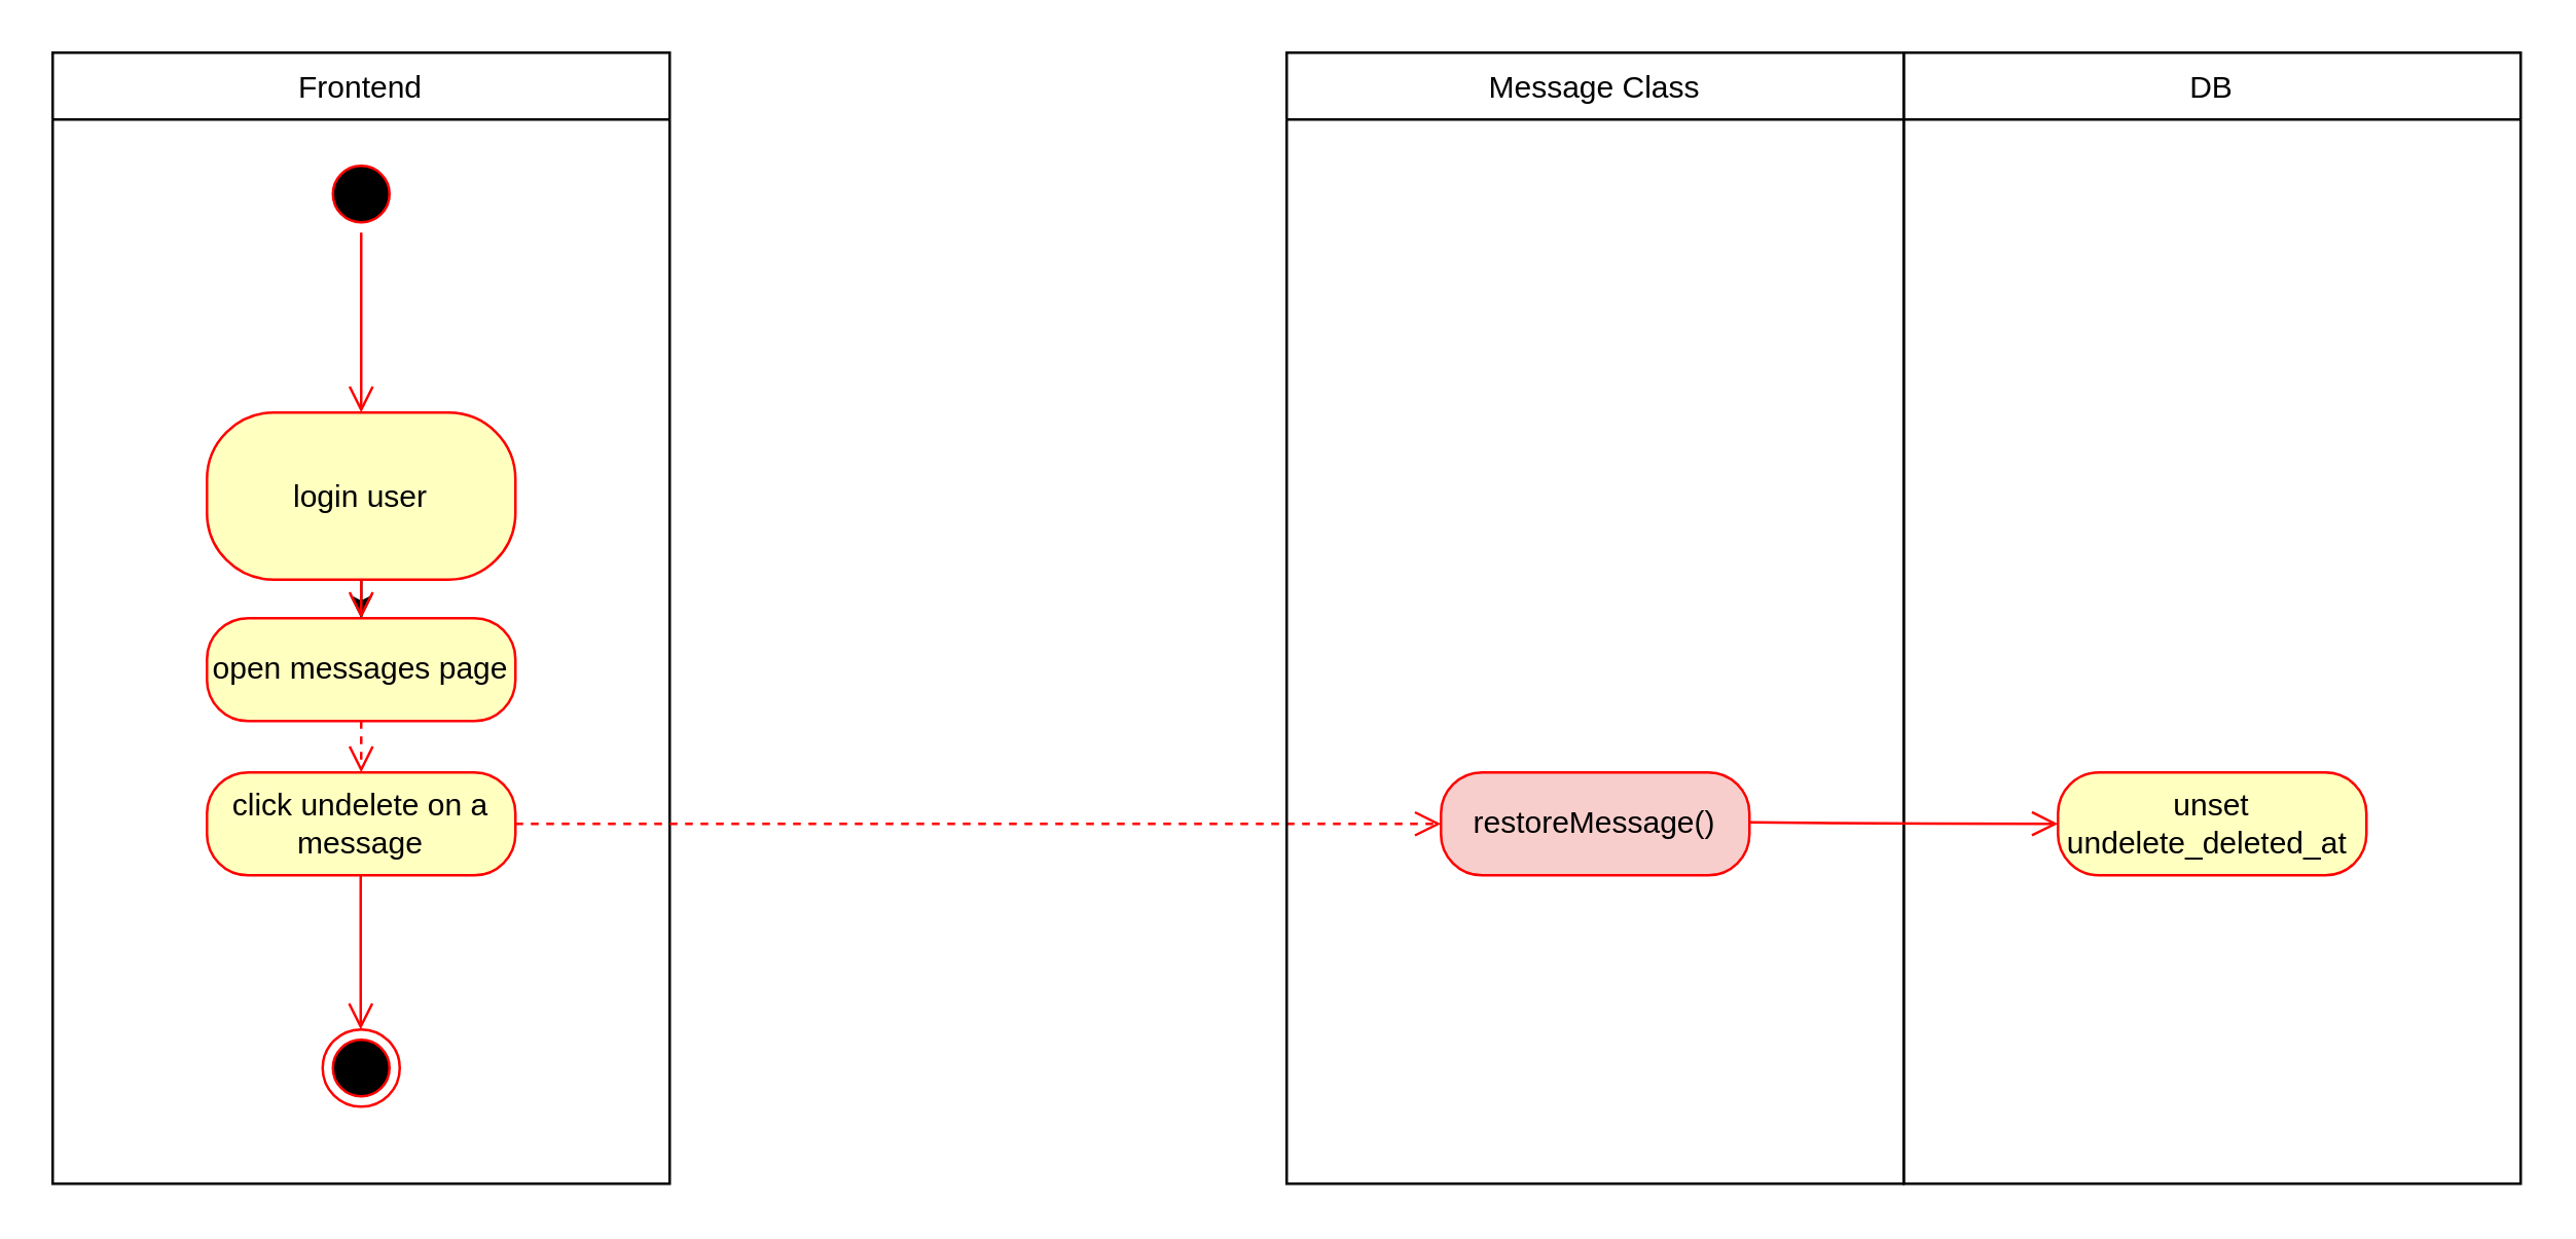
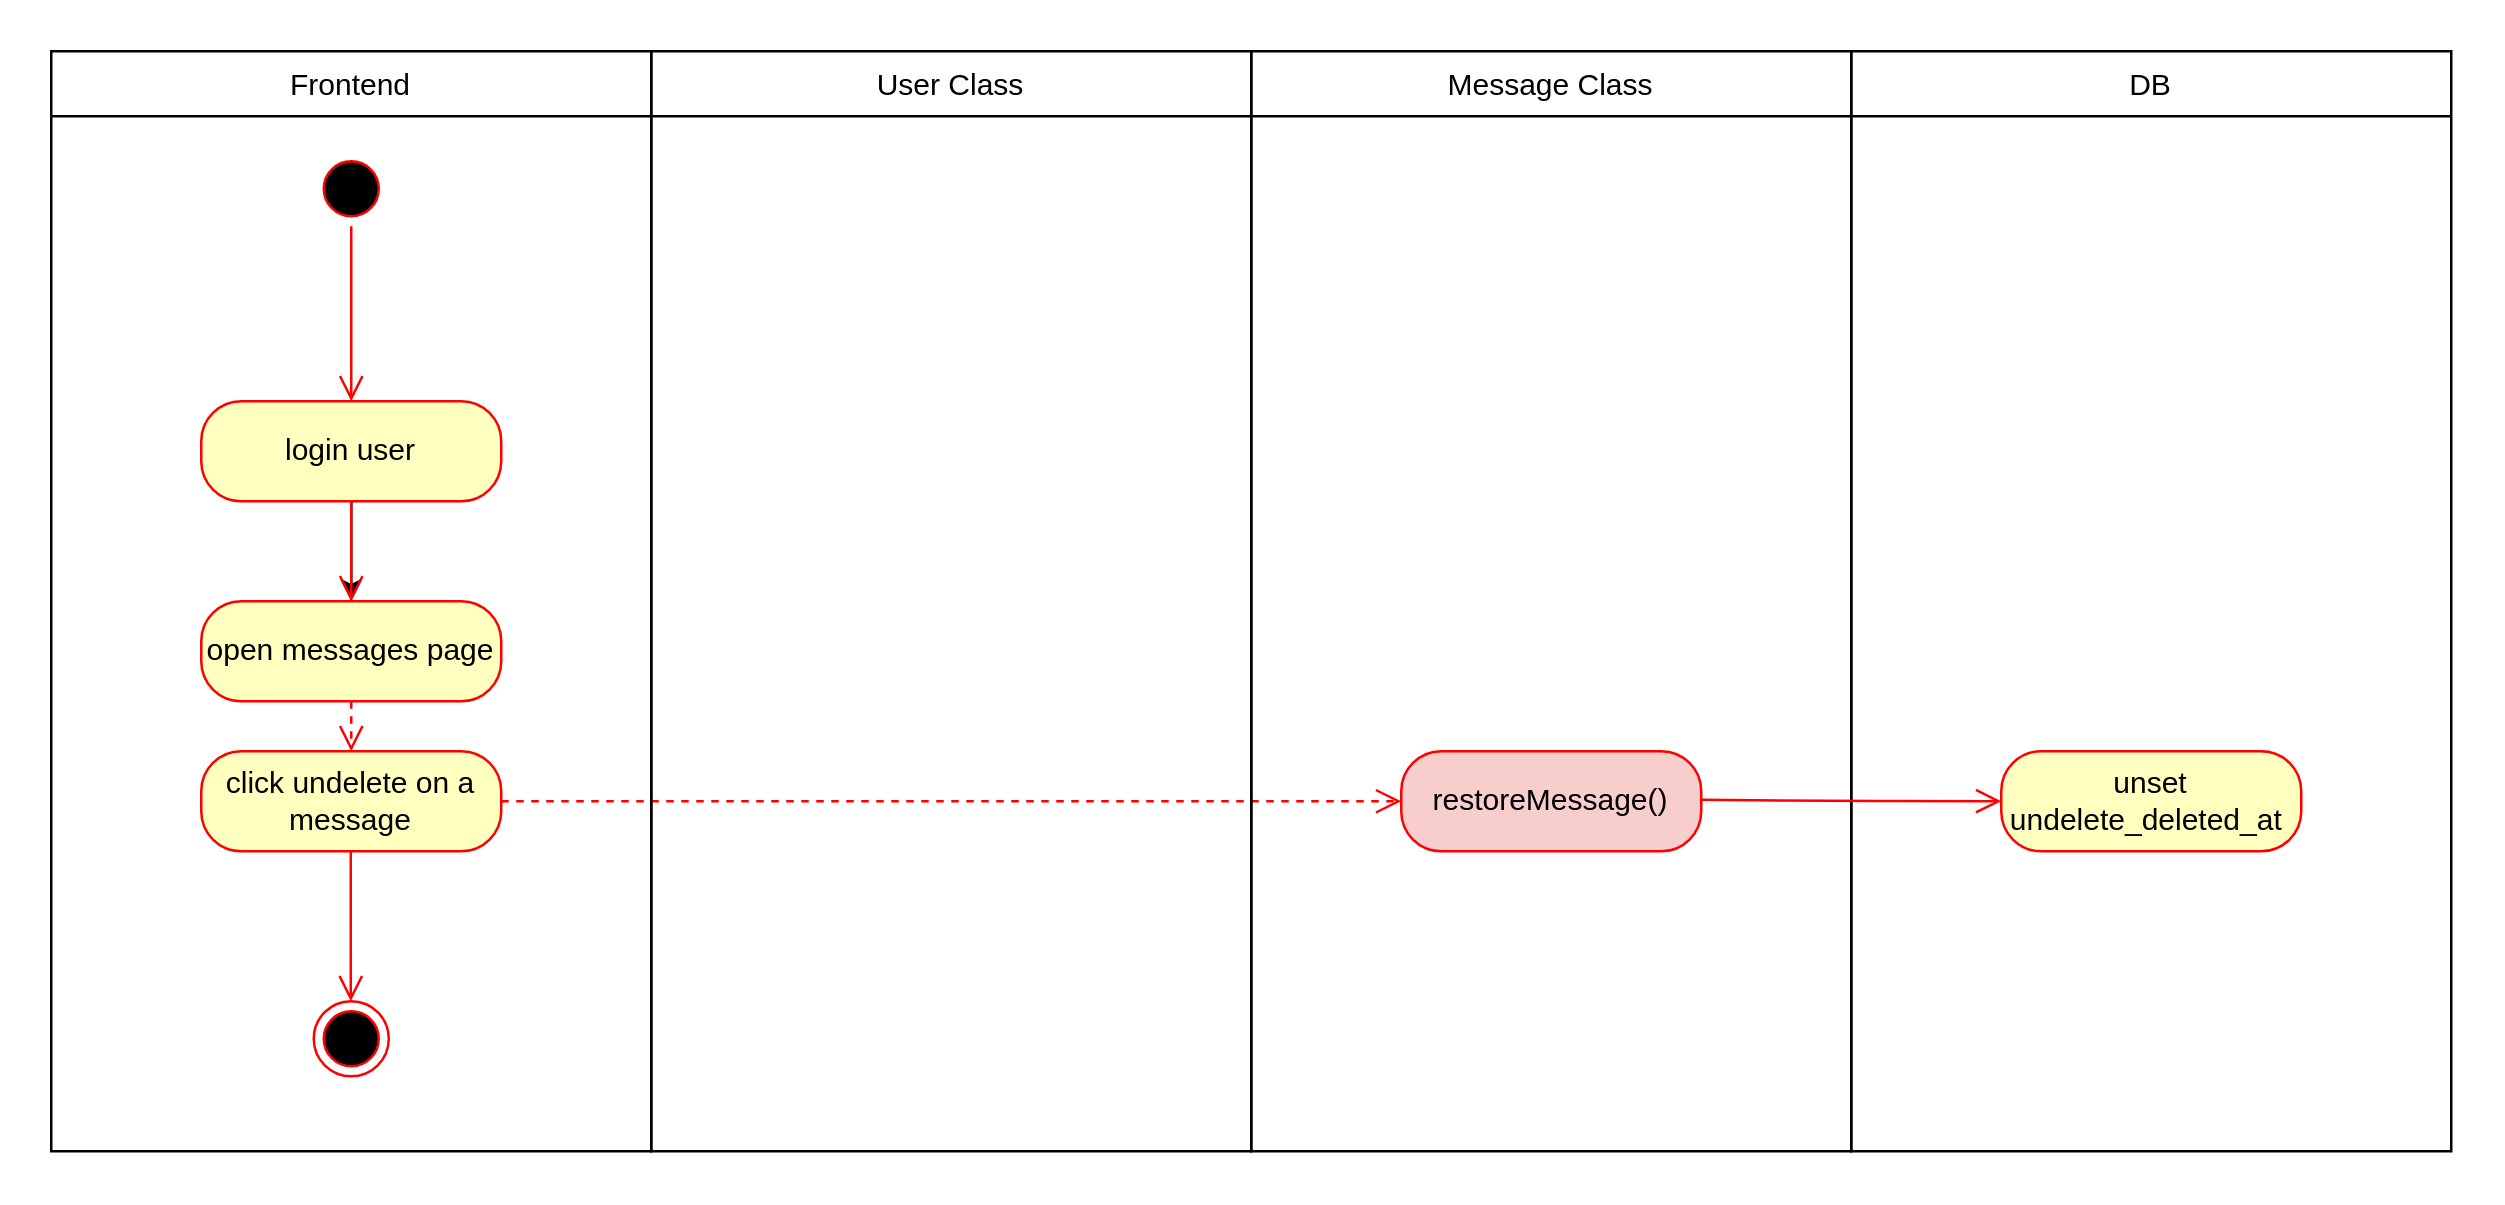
  <mxCell id="0" />
  <mxCell id="1" parent="0" />
  <mxCell id="2" value="Frontend" style="swimlane;fontStyle=0;childLayout=stackLayout;horizontal=1;startSize=26;fillColor=none;horizontalStack=0;resizeParent=1;resizeParentMax=0;resizeLast=0;collapsible=1;marginBottom=0;" vertex="1" parent="1"><mxGeometry x="20" y="20" width="240" height="440" as="geometry"><mxRectangle x="40" y="40" width="80" height="26" as="alternateBounds" /></mxGeometry></mxCell>
  <mxCell id="3" value="" style="ellipse;html=1;shape=startState;fillColor=#000000;strokeColor=#ff0000;" vertex="1" parent="1"><mxGeometry x="125" y="60" width="30" height="30" as="geometry" /></mxCell>
  <mxCell id="4" value="" style="edgeStyle=orthogonalEdgeStyle;html=1;verticalAlign=bottom;endArrow=open;endSize=8;strokeColor=#ff0000;entryX=0.5;entryY=0;entryDx=0;entryDy=0;" edge="1" source="3" parent="1" target="6"><mxGeometry relative="1" as="geometry"><mxPoint x="145" y="150" as="targetPoint" /></mxGeometry></mxCell>
  <mxCell id="5" value="" style="edgeStyle=orthogonalEdgeStyle;rounded=0;orthogonalLoop=1;jettySize=auto;html=1;" edge="1" parent="1" source="6" target="8"><mxGeometry relative="1" as="geometry" /></mxCell>
- <mxCell id="6" value="login user" style="rounded=1;whiteSpace=wrap;html=1;arcSize=40;fontColor=#000000;fillColor=#ffffc0;strokeColor=#ff0000;" vertex="1" parent="1"><mxGeometry x="80" y="160" width="120" height="65" as="geometry" /></mxCell>
+ <mxCell id="6" value="login user" style="rounded=1;whiteSpace=wrap;html=1;arcSize=40;fontColor=#000000;fillColor=#ffffc0;strokeColor=#ff0000;" vertex="1" parent="1"><mxGeometry x="80" y="160" width="120" height="40" as="geometry" /></mxCell>
  <mxCell id="7" value="" style="edgeStyle=orthogonalEdgeStyle;html=1;verticalAlign=bottom;endArrow=open;endSize=8;strokeColor=#ff0000;" edge="1" source="6" parent="1"><mxGeometry relative="1" as="geometry"><mxPoint x="140" y="240" as="targetPoint" /></mxGeometry></mxCell>
  <mxCell id="8" value="open messages page" style="rounded=1;whiteSpace=wrap;html=1;arcSize=40;fontColor=#000000;fillColor=#ffffc0;strokeColor=#ff0000;" vertex="1" parent="1"><mxGeometry x="80" y="240" width="120" height="40" as="geometry" /></mxCell>
  <mxCell id="9" value="" style="edgeStyle=orthogonalEdgeStyle;html=1;verticalAlign=bottom;endArrow=open;endSize=8;strokeColor=#ff0000;entryX=0.5;entryY=0;entryDx=0;entryDy=0;dashed=1;" edge="1" parent="1" source="8" target="13"><mxGeometry relative="1" as="geometry"><mxPoint x="280" y="260" as="targetPoint" /></mxGeometry></mxCell>
  <mxCell id="10" value="restoreMessage()" style="rounded=1;whiteSpace=wrap;html=1;arcSize=40;fontColor=#000000;fillColor=#f8cecc;strokeColor=#ff0000;" vertex="1" parent="1"><mxGeometry x="560" y="300" width="120" height="40" as="geometry" /></mxCell>
  <mxCell id="11" value="" style="edgeStyle=orthogonalEdgeStyle;html=1;verticalAlign=bottom;endArrow=open;endSize=8;strokeColor=#ff0000;exitX=1;exitY=0.5;exitDx=0;exitDy=0;dashed=1;" edge="1" source="13" parent="1" target="10"><mxGeometry relative="1" as="geometry"><mxPoint x="140.059" y="410" as="targetPoint" /></mxGeometry></mxCell>
+ <mxCell id="12" value="User Class" style="swimlane;fontStyle=0;childLayout=stackLayout;horizontal=1;startSize=26;fillColor=none;horizontalStack=0;resizeParent=1;resizeParentMax=0;resizeLast=0;collapsible=1;marginBottom=0;" vertex="1" parent="1"><mxGeometry x="260" y="20" width="240" height="440" as="geometry"><mxRectangle x="280" y="40" width="90" height="26" as="alternateBounds" /></mxGeometry></mxCell>
  <mxCell id="13" value="click undelete on a message" style="rounded=1;whiteSpace=wrap;html=1;arcSize=40;fontColor=#000000;fillColor=#ffffc0;strokeColor=#ff0000;" vertex="1" parent="1"><mxGeometry x="80" y="300" width="120" height="40" as="geometry" /></mxCell>
  <mxCell id="14" value="Message Class" style="swimlane;fontStyle=0;childLayout=stackLayout;horizontal=1;startSize=26;fillColor=none;horizontalStack=0;resizeParent=1;resizeParentMax=0;resizeLast=0;collapsible=1;marginBottom=0;" vertex="1" parent="1"><mxGeometry x="500" y="20" width="240" height="440" as="geometry"><mxRectangle x="520" y="40" width="50" height="26" as="alternateBounds" /></mxGeometry></mxCell>
  <mxCell id="15" value="DB" style="swimlane;fontStyle=0;childLayout=stackLayout;horizontal=1;startSize=26;fillColor=none;horizontalStack=0;resizeParent=1;resizeParentMax=0;resizeLast=0;collapsible=1;marginBottom=0;" vertex="1" parent="1"><mxGeometry x="740" y="20" width="240" height="440" as="geometry"><mxRectangle x="760" y="40" width="50" height="26" as="alternateBounds" /></mxGeometry></mxCell>
  <mxCell id="16" value="unset undelete_deleted_at&amp;nbsp;" style="rounded=1;whiteSpace=wrap;html=1;arcSize=40;fontColor=#000000;fillColor=#ffffc0;strokeColor=#ff0000;" vertex="1" parent="1"><mxGeometry x="800" y="300" width="120" height="40" as="geometry" /></mxCell>
  <mxCell id="17" value="" style="ellipse;html=1;shape=endState;fillColor=#000000;strokeColor=#ff0000;" vertex="1" parent="1"><mxGeometry x="125" y="400" width="30" height="30" as="geometry" /></mxCell>
  <mxCell id="18" value="" style="edgeStyle=orthogonalEdgeStyle;html=1;align=left;verticalAlign=top;endArrow=open;endSize=8;strokeColor=#ff0000;entryX=0;entryY=0.5;entryDx=0;entryDy=0;" edge="1" parent="1" target="16"><mxGeometry x="0.005" y="-82" relative="1" as="geometry"><mxPoint x="800" y="319" as="targetPoint" /><mxPoint x="680" y="319.41" as="sourcePoint" /><mxPoint x="-20" y="-2" as="offset" /></mxGeometry></mxCell>
  <mxCell id="19" value="" style="edgeStyle=orthogonalEdgeStyle;html=1;verticalAlign=bottom;endArrow=open;endSize=8;strokeColor=#ff0000;" edge="1" parent="1"><mxGeometry relative="1" as="geometry"><mxPoint x="139.81" y="400" as="targetPoint" /><mxPoint x="139.81" y="340" as="sourcePoint" /><Array as="points"><mxPoint x="139.4" y="360" /><mxPoint x="139.4" y="360" /></Array></mxGeometry></mxCell>
